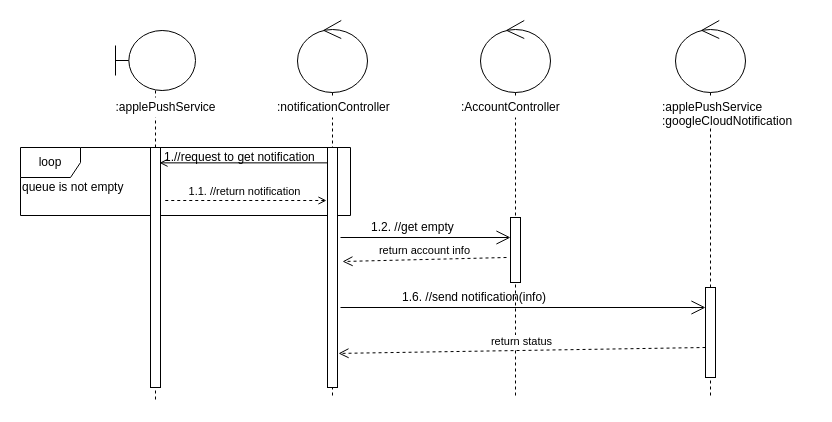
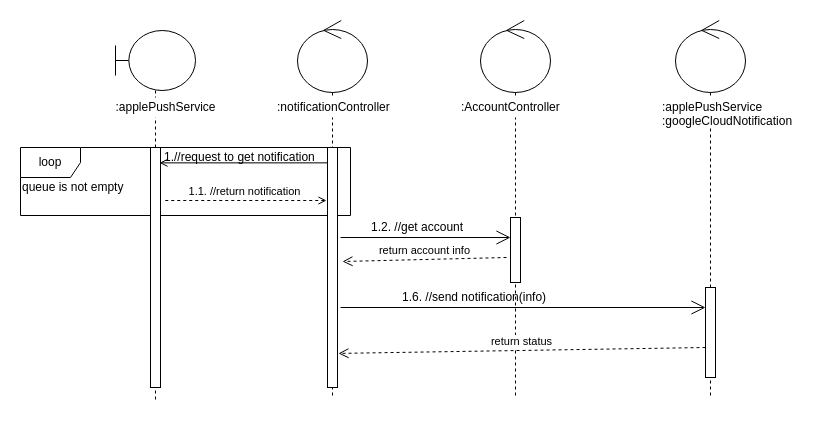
  <mxCell id="0" />
  <mxCell id="1" parent="0" />
  <mxCell id="2" value="" style="shape=umlLifeline;participant=umlBoundary;perimeter=lifelinePerimeter;whiteSpace=wrap;html=1;container=1;collapsible=0;recursiveResize=0;verticalAlign=top;spacingTop=36;labelBackgroundColor=#ffffff;outlineConnect=0;size=60;" parent="1" vertex="1"><mxGeometry x="115" y="30" width="80" height="370" as="geometry" /></mxCell>
  <mxCell id="3" value="" style="shape=umlLifeline;participant=umlControl;perimeter=lifelinePerimeter;whiteSpace=wrap;html=1;container=1;collapsible=0;recursiveResize=0;verticalAlign=top;spacingTop=36;labelBackgroundColor=#ffffff;outlineConnect=0;size=72;" parent="1" vertex="1"><mxGeometry x="675" y="20" width="70" height="377" as="geometry" /></mxCell>
  <mxCell id="4" value="" style="shape=umlLifeline;participant=umlControl;perimeter=lifelinePerimeter;whiteSpace=wrap;html=1;container=1;collapsible=0;recursiveResize=0;verticalAlign=top;spacingTop=36;labelBackgroundColor=#ffffff;outlineConnect=0;size=72;" parent="1" vertex="1"><mxGeometry x="297" y="20" width="70" height="377" as="geometry" /></mxCell>
  <mxCell id="5" value="" style="shape=umlLifeline;participant=umlControl;perimeter=lifelinePerimeter;whiteSpace=wrap;html=1;container=1;collapsible=0;recursiveResize=0;verticalAlign=top;spacingTop=36;labelBackgroundColor=#ffffff;outlineConnect=0;size=72;" parent="1" vertex="1"><mxGeometry x="480" y="20" width="70" height="377" as="geometry" /></mxCell>
  <mxCell id="6" value="loop" style="shape=umlFrame;whiteSpace=wrap;html=1;" parent="1" vertex="1"><mxGeometry x="20" y="147" width="330" height="68" as="geometry" /></mxCell>
  <mxCell id="7" value=":applePushService&lt;br&gt;:googleCloudNotification" style="text;html=1;resizable=0;points=[];autosize=1;align=left;verticalAlign=top;spacingTop=-4;fillColor=#ffffff;" parent="1" vertex="1"><mxGeometry x="660" y="97" width="150" height="30" as="geometry" /></mxCell>
  <mxCell id="8" value=":AccountController" style="text;html=1;resizable=0;points=[];autosize=1;align=left;verticalAlign=top;spacingTop=-4;fillColor=#ffffff;" parent="1" vertex="1"><mxGeometry x="458.5" y="97" width="110" height="20" as="geometry" /></mxCell>
  <mxCell id="9" value="1.//request to get notification" style="text;html=1;resizable=0;points=[];autosize=1;align=left;verticalAlign=top;spacingTop=-4;" parent="1" vertex="1"><mxGeometry x="162" y="147" width="170" height="20" as="geometry" /></mxCell>
- <mxCell id="10" value="1.2. //get empty" style="text;html=1;resizable=0;points=[];autosize=1;align=left;verticalAlign=top;spacingTop=-4;" parent="1" vertex="1"><mxGeometry x="368.5" y="217" width="110" height="20" as="geometry" /></mxCell>
+ <mxCell id="10" value="1.2. //get account" style="text;html=1;resizable=0;points=[];autosize=1;align=left;verticalAlign=top;spacingTop=-4;" parent="1" vertex="1"><mxGeometry x="368.5" y="217" width="110" height="20" as="geometry" /></mxCell>
  <mxCell id="11" value="return status" style="html=1;verticalAlign=bottom;endArrow=open;dashed=1;endSize=8;entryX=1.1;entryY=0.858;entryDx=0;entryDy=0;entryPerimeter=0;" parent="1" target="16" edge="1"><mxGeometry relative="1" as="geometry"><mxPoint x="705" y="347" as="sourcePoint" /><mxPoint x="535" y="347.5" as="targetPoint" /></mxGeometry></mxCell>
  <mxCell id="12" value=":applePushService" style="text;html=1;resizable=0;points=[];autosize=1;align=center;verticalAlign=top;spacingTop=-4;fillColor=#ffffff;" parent="1" vertex="1"><mxGeometry x="110" y="97" width="110" height="20" as="geometry" /></mxCell>
  <mxCell id="13" value="" style="endArrow=none;endFill=0;endSize=12;html=1;exitX=0.9;exitY=0.064;exitDx=0;exitDy=0;exitPerimeter=0;startArrow=open;startFill=0;strokeWidth=1;" parent="1" source="18" target="16" edge="1"><mxGeometry width="160" relative="1" as="geometry"><mxPoint x="195.5" y="171.48" as="sourcePoint" /><mxPoint x="334.5" y="137" as="targetPoint" /></mxGeometry></mxCell>
  <mxCell id="14" value="return account info" style="html=1;verticalAlign=bottom;endArrow=open;dashed=1;endSize=8;entryX=1.5;entryY=0.475;entryDx=0;entryDy=0;entryPerimeter=0;" parent="1" target="16" edge="1"><mxGeometry relative="1" as="geometry"><mxPoint x="506" y="257" as="sourcePoint" /><mxPoint x="344.5" y="387" as="targetPoint" /></mxGeometry></mxCell>
  <mxCell id="15" value="" style="endArrow=open;endFill=1;endSize=12;html=1;" parent="1" source="23" edge="1"><mxGeometry width="160" relative="1" as="geometry"><mxPoint x="340" y="237" as="sourcePoint" /><mxPoint x="510" y="237" as="targetPoint" /></mxGeometry></mxCell>
  <mxCell id="16" value="" style="html=1;points=[];perimeter=orthogonalPerimeter;" parent="1" vertex="1"><mxGeometry x="327" y="147" width="10" height="240" as="geometry" /></mxCell>
  <mxCell id="17" value=":notificationController" style="text;html=1;resizable=0;points=[];autosize=1;align=left;verticalAlign=top;spacingTop=-4;fillColor=#ffffff;" parent="1" vertex="1"><mxGeometry x="275" y="97" width="130" height="20" as="geometry" /></mxCell>
  <mxCell id="18" value="" style="html=1;points=[];perimeter=orthogonalPerimeter;" parent="1" vertex="1"><mxGeometry x="150" y="147" width="10" height="240" as="geometry" /></mxCell>
  <mxCell id="19" value="" style="html=1;points=[];perimeter=orthogonalPerimeter;" parent="1" vertex="1"><mxGeometry x="705" y="287" width="10" height="90" as="geometry" /></mxCell>
  <mxCell id="20" value="1.1. //return notification" style="html=1;verticalAlign=bottom;endArrow=none;dashed=1;endSize=8;strokeWidth=1;startArrow=open;startFill=0;endFill=0;" parent="1" edge="1"><mxGeometry relative="1" as="geometry"><mxPoint x="326" y="200" as="sourcePoint" /><mxPoint x="162" y="200" as="targetPoint" /></mxGeometry></mxCell>
  <mxCell id="21" value="" style="endArrow=open;endFill=1;endSize=12;html=1;strokeWidth=1;" parent="1" target="19" edge="1"><mxGeometry width="160" relative="1" as="geometry"><mxPoint x="340" y="307" as="sourcePoint" /><mxPoint x="500" y="307" as="targetPoint" /></mxGeometry></mxCell>
  <mxCell id="22" value="1.6. //send notification(info)" style="text;html=1;resizable=0;points=[];autosize=1;align=left;verticalAlign=top;spacingTop=-4;" parent="1" vertex="1"><mxGeometry x="400" y="287" width="160" height="20" as="geometry" /></mxCell>
  <mxCell id="23" value="" style="html=1;points=[];perimeter=orthogonalPerimeter;" parent="1" vertex="1"><mxGeometry x="510" y="217" width="10" height="65" as="geometry" /></mxCell>
  <mxCell id="24" value="" style="endArrow=open;endFill=1;endSize=12;html=1;" parent="1" target="23" edge="1"><mxGeometry width="160" relative="1" as="geometry"><mxPoint x="340" y="237" as="sourcePoint" /><mxPoint x="510" y="237" as="targetPoint" /></mxGeometry></mxCell>
  <mxCell id="25" value="queue is not empty" style="text;html=1;resizable=0;points=[];autosize=1;align=left;verticalAlign=top;spacingTop=-4;" parent="1" vertex="1"><mxGeometry x="20" y="177" width="120" height="20" as="geometry" /></mxCell>
